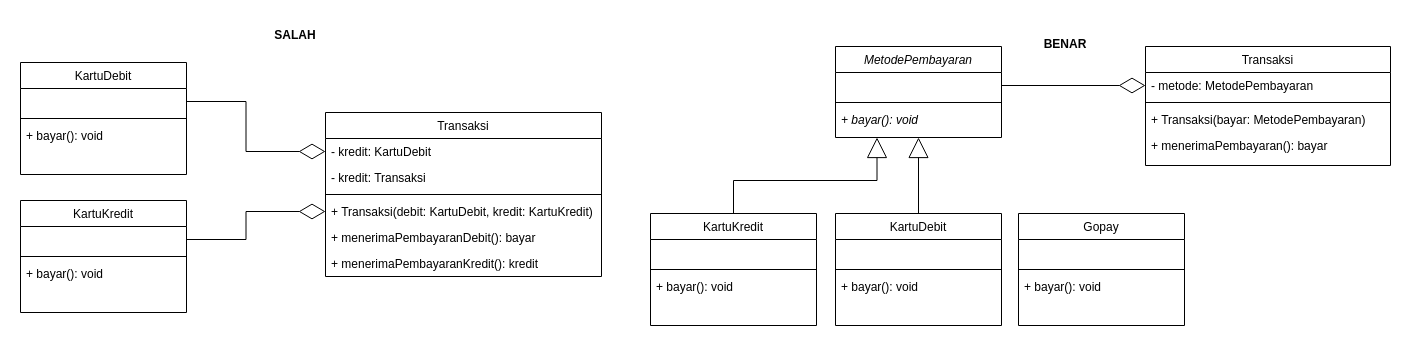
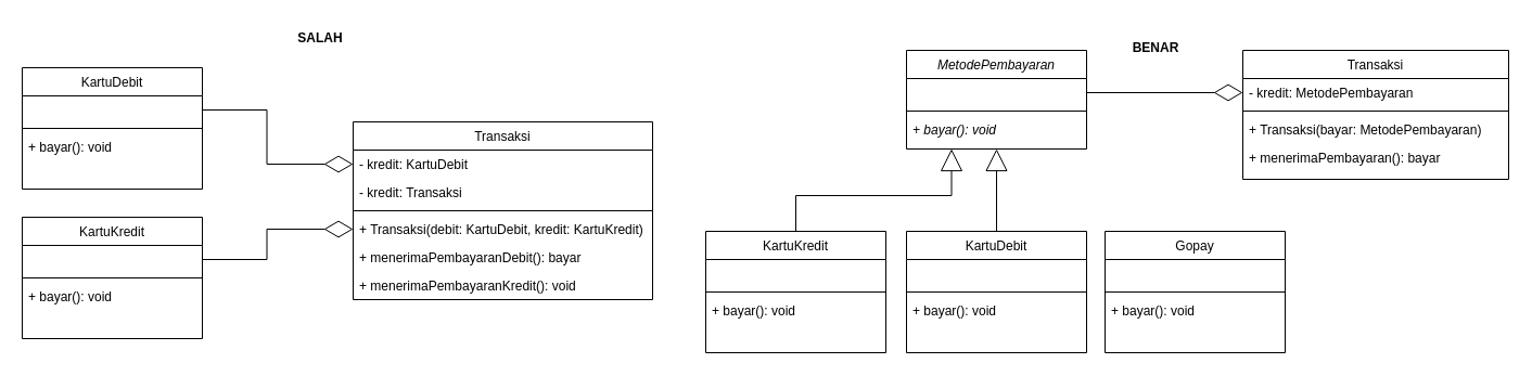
  <mxCell id="0" />
  <mxCell id="1" parent="0" />
  <mxCell id="2" value="Transaksi" style="swimlane;fontStyle=0;align=center;verticalAlign=top;childLayout=stackLayout;horizontal=1;startSize=26;horizontalStack=0;resizeParent=1;resizeLast=0;collapsible=1;marginBottom=0;rounded=0;shadow=0;strokeWidth=1;" parent="1" vertex="1"><mxGeometry x="325" y="112" width="276" height="164" as="geometry"><mxRectangle x="130" y="380" width="160" height="26" as="alternateBounds" /></mxGeometry></mxCell>
  <mxCell id="3" value="- kredit: KartuDebit" style="text;align=left;verticalAlign=top;spacingLeft=4;spacingRight=4;overflow=hidden;rotatable=0;points=[[0,0.5],[1,0.5]];portConstraint=eastwest;" parent="2" vertex="1"><mxGeometry y="26" width="276" height="26" as="geometry" /></mxCell>
  <mxCell id="4" value="- kredit: Transaksi" style="text;align=left;verticalAlign=top;spacingLeft=4;spacingRight=4;overflow=hidden;rotatable=0;points=[[0,0.5],[1,0.5]];portConstraint=eastwest;rounded=0;shadow=0;html=0;" parent="2" vertex="1"><mxGeometry y="52" width="276" height="26" as="geometry" /></mxCell>
  <mxCell id="5" value="" style="line;html=1;strokeWidth=1;align=left;verticalAlign=middle;spacingTop=-1;spacingLeft=3;spacingRight=3;rotatable=0;labelPosition=right;points=[];portConstraint=eastwest;" parent="2" vertex="1"><mxGeometry y="78" width="276" height="8" as="geometry" /></mxCell>
  <mxCell id="6" value="+ Transaksi(debit: KartuDebit, kredit: KartuKredit)" style="text;align=left;verticalAlign=top;spacingLeft=4;spacingRight=4;overflow=hidden;rotatable=0;points=[[0,0.5],[1,0.5]];portConstraint=eastwest;fontStyle=0" parent="2" vertex="1"><mxGeometry y="86" width="276" height="26" as="geometry" /></mxCell>
  <mxCell id="7" value="+ menerimaPembayaranDebit(): bayar" style="text;align=left;verticalAlign=top;spacingLeft=4;spacingRight=4;overflow=hidden;rotatable=0;points=[[0,0.5],[1,0.5]];portConstraint=eastwest;" parent="2" vertex="1"><mxGeometry y="112" width="276" height="26" as="geometry" /></mxCell>
- <mxCell id="8" value="+ menerimaPembayaranKredit(): kredit" style="text;align=left;verticalAlign=top;spacingLeft=4;spacingRight=4;overflow=hidden;rotatable=0;points=[[0,0.5],[1,0.5]];portConstraint=eastwest;" vertex="1" parent="2"><mxGeometry y="138" width="276" height="26" as="geometry" /></mxCell>
+ <mxCell id="8" value="+ menerimaPembayaranKredit(): void" style="text;align=left;verticalAlign=top;spacingLeft=4;spacingRight=4;overflow=hidden;rotatable=0;points=[[0,0.5],[1,0.5]];portConstraint=eastwest;" vertex="1" parent="2"><mxGeometry y="138" width="276" height="26" as="geometry" /></mxCell>
  <mxCell id="9" value="KartuDebit" style="swimlane;fontStyle=0;align=center;verticalAlign=top;childLayout=stackLayout;horizontal=1;startSize=26;horizontalStack=0;resizeParent=1;resizeLast=0;collapsible=1;marginBottom=0;rounded=0;shadow=0;strokeWidth=1;" vertex="1" parent="1"><mxGeometry x="20" y="62" width="166" height="112" as="geometry"><mxRectangle x="130" y="380" width="160" height="26" as="alternateBounds" /></mxGeometry></mxCell>
  <mxCell id="10" value=" " style="text;align=left;verticalAlign=top;spacingLeft=4;spacingRight=4;overflow=hidden;rotatable=0;points=[[0,0.5],[1,0.5]];portConstraint=eastwest;rounded=0;shadow=0;html=0;" vertex="1" parent="9"><mxGeometry y="26" width="166" height="26" as="geometry" /></mxCell>
  <mxCell id="11" value="" style="line;html=1;strokeWidth=1;align=left;verticalAlign=middle;spacingTop=-1;spacingLeft=3;spacingRight=3;rotatable=0;labelPosition=right;points=[];portConstraint=eastwest;" vertex="1" parent="9"><mxGeometry y="52" width="166" height="8" as="geometry" /></mxCell>
  <mxCell id="12" value="+ bayar(): void" style="text;align=left;verticalAlign=top;spacingLeft=4;spacingRight=4;overflow=hidden;rotatable=0;points=[[0,0.5],[1,0.5]];portConstraint=eastwest;" vertex="1" parent="9"><mxGeometry y="60" width="166" height="26" as="geometry" /></mxCell>
  <mxCell id="13" value="KartuKredit" style="swimlane;fontStyle=0;align=center;verticalAlign=top;childLayout=stackLayout;horizontal=1;startSize=26;horizontalStack=0;resizeParent=1;resizeLast=0;collapsible=1;marginBottom=0;rounded=0;shadow=0;strokeWidth=1;" vertex="1" parent="1"><mxGeometry x="20" y="200" width="166" height="112" as="geometry"><mxRectangle x="130" y="380" width="160" height="26" as="alternateBounds" /></mxGeometry></mxCell>
  <mxCell id="14" value=" " style="text;align=left;verticalAlign=top;spacingLeft=4;spacingRight=4;overflow=hidden;rotatable=0;points=[[0,0.5],[1,0.5]];portConstraint=eastwest;rounded=0;shadow=0;html=0;" vertex="1" parent="13"><mxGeometry y="26" width="166" height="26" as="geometry" /></mxCell>
  <mxCell id="15" value="" style="line;html=1;strokeWidth=1;align=left;verticalAlign=middle;spacingTop=-1;spacingLeft=3;spacingRight=3;rotatable=0;labelPosition=right;points=[];portConstraint=eastwest;" vertex="1" parent="13"><mxGeometry y="52" width="166" height="8" as="geometry" /></mxCell>
  <mxCell id="16" value="+ bayar(): void" style="text;align=left;verticalAlign=top;spacingLeft=4;spacingRight=4;overflow=hidden;rotatable=0;points=[[0,0.5],[1,0.5]];portConstraint=eastwest;" vertex="1" parent="13"><mxGeometry y="60" width="166" height="26" as="geometry" /></mxCell>
  <mxCell id="17" style="edgeStyle=orthogonalEdgeStyle;rounded=0;orthogonalLoop=1;jettySize=auto;html=1;exitX=1;exitY=0.5;exitDx=0;exitDy=0;entryX=0;entryY=0.5;entryDx=0;entryDy=0;endArrow=diamondThin;endFill=0;endSize=24;" edge="1" parent="1" source="10" target="3"><mxGeometry relative="1" as="geometry" /></mxCell>
  <mxCell id="18" style="edgeStyle=orthogonalEdgeStyle;rounded=0;orthogonalLoop=1;jettySize=auto;html=1;exitX=1;exitY=0.5;exitDx=0;exitDy=0;entryX=0;entryY=0.5;entryDx=0;entryDy=0;endArrow=diamondThin;endFill=0;endSize=24;" edge="1" parent="1" source="14" target="6"><mxGeometry relative="1" as="geometry" /></mxCell>
  <mxCell id="19" value="&lt;b&gt;SALAH&lt;/b&gt;" style="text;html=1;strokeColor=none;fillColor=none;align=center;verticalAlign=middle;whiteSpace=wrap;rounded=0;" vertex="1" parent="1"><mxGeometry x="265" y="20" width="60" height="30" as="geometry" /></mxCell>
  <mxCell id="20" value="Transaksi" style="swimlane;fontStyle=0;align=center;verticalAlign=top;childLayout=stackLayout;horizontal=1;startSize=26;horizontalStack=0;resizeParent=1;resizeLast=0;collapsible=1;marginBottom=0;rounded=0;shadow=0;strokeWidth=1;" vertex="1" parent="1"><mxGeometry x="1145" y="46" width="245" height="119" as="geometry"><mxRectangle x="130" y="380" width="160" height="26" as="alternateBounds" /></mxGeometry></mxCell>
- <mxCell id="21" value="- metode: MetodePembayaran" style="text;align=left;verticalAlign=top;spacingLeft=4;spacingRight=4;overflow=hidden;rotatable=0;points=[[0,0.5],[1,0.5]];portConstraint=eastwest;" vertex="1" parent="20"><mxGeometry y="26" width="245" height="26" as="geometry" /></mxCell>
+ <mxCell id="21" value="- kredit: MetodePembayaran" style="text;align=left;verticalAlign=top;spacingLeft=4;spacingRight=4;overflow=hidden;rotatable=0;points=[[0,0.5],[1,0.5]];portConstraint=eastwest;" vertex="1" parent="20"><mxGeometry y="26" width="245" height="26" as="geometry" /></mxCell>
  <mxCell id="22" value="" style="line;html=1;strokeWidth=1;align=left;verticalAlign=middle;spacingTop=-1;spacingLeft=3;spacingRight=3;rotatable=0;labelPosition=right;points=[];portConstraint=eastwest;" vertex="1" parent="20"><mxGeometry y="52" width="245" height="8" as="geometry" /></mxCell>
  <mxCell id="23" value="+ Transaksi(bayar: MetodePembayaran)" style="text;align=left;verticalAlign=top;spacingLeft=4;spacingRight=4;overflow=hidden;rotatable=0;points=[[0,0.5],[1,0.5]];portConstraint=eastwest;fontStyle=0" vertex="1" parent="20"><mxGeometry y="60" width="245" height="26" as="geometry" /></mxCell>
  <mxCell id="24" value="+ menerimaPembayaran(): bayar" style="text;align=left;verticalAlign=top;spacingLeft=4;spacingRight=4;overflow=hidden;rotatable=0;points=[[0,0.5],[1,0.5]];portConstraint=eastwest;" vertex="1" parent="20"><mxGeometry y="86" width="245" height="26" as="geometry" /></mxCell>
  <mxCell id="25" style="edgeStyle=orthogonalEdgeStyle;rounded=0;orthogonalLoop=1;jettySize=auto;html=1;exitX=0.5;exitY=0;exitDx=0;exitDy=0;entryX=0.5;entryY=1;entryDx=0;entryDy=0;endArrow=block;endFill=0;endSize=18;" edge="1" parent="1" source="26" target="36"><mxGeometry relative="1" as="geometry" /></mxCell>
  <mxCell id="26" value="KartuDebit" style="swimlane;fontStyle=0;align=center;verticalAlign=top;childLayout=stackLayout;horizontal=1;startSize=26;horizontalStack=0;resizeParent=1;resizeLast=0;collapsible=1;marginBottom=0;rounded=0;shadow=0;strokeWidth=1;" vertex="1" parent="1"><mxGeometry x="835" y="213" width="166" height="112" as="geometry"><mxRectangle x="130" y="380" width="160" height="26" as="alternateBounds" /></mxGeometry></mxCell>
  <mxCell id="27" value=" " style="text;align=left;verticalAlign=top;spacingLeft=4;spacingRight=4;overflow=hidden;rotatable=0;points=[[0,0.5],[1,0.5]];portConstraint=eastwest;rounded=0;shadow=0;html=0;" vertex="1" parent="26"><mxGeometry y="26" width="166" height="26" as="geometry" /></mxCell>
  <mxCell id="28" value="" style="line;html=1;strokeWidth=1;align=left;verticalAlign=middle;spacingTop=-1;spacingLeft=3;spacingRight=3;rotatable=0;labelPosition=right;points=[];portConstraint=eastwest;" vertex="1" parent="26"><mxGeometry y="52" width="166" height="8" as="geometry" /></mxCell>
  <mxCell id="29" value="+ bayar(): void" style="text;align=left;verticalAlign=top;spacingLeft=4;spacingRight=4;overflow=hidden;rotatable=0;points=[[0,0.5],[1,0.5]];portConstraint=eastwest;" vertex="1" parent="26"><mxGeometry y="60" width="166" height="26" as="geometry" /></mxCell>
  <mxCell id="30" style="edgeStyle=orthogonalEdgeStyle;rounded=0;orthogonalLoop=1;jettySize=auto;html=1;exitX=0.5;exitY=0;exitDx=0;exitDy=0;entryX=0.25;entryY=1;entryDx=0;entryDy=0;endArrow=block;endFill=0;endSize=18;" edge="1" parent="1" source="31" target="36"><mxGeometry relative="1" as="geometry" /></mxCell>
  <mxCell id="31" value="KartuKredit" style="swimlane;fontStyle=0;align=center;verticalAlign=top;childLayout=stackLayout;horizontal=1;startSize=26;horizontalStack=0;resizeParent=1;resizeLast=0;collapsible=1;marginBottom=0;rounded=0;shadow=0;strokeWidth=1;" vertex="1" parent="1"><mxGeometry x="650" y="213" width="166" height="112" as="geometry"><mxRectangle x="130" y="380" width="160" height="26" as="alternateBounds" /></mxGeometry></mxCell>
  <mxCell id="32" value=" " style="text;align=left;verticalAlign=top;spacingLeft=4;spacingRight=4;overflow=hidden;rotatable=0;points=[[0,0.5],[1,0.5]];portConstraint=eastwest;rounded=0;shadow=0;html=0;" vertex="1" parent="31"><mxGeometry y="26" width="166" height="26" as="geometry" /></mxCell>
  <mxCell id="33" value="" style="line;html=1;strokeWidth=1;align=left;verticalAlign=middle;spacingTop=-1;spacingLeft=3;spacingRight=3;rotatable=0;labelPosition=right;points=[];portConstraint=eastwest;" vertex="1" parent="31"><mxGeometry y="52" width="166" height="8" as="geometry" /></mxCell>
  <mxCell id="34" value="+ bayar(): void" style="text;align=left;verticalAlign=top;spacingLeft=4;spacingRight=4;overflow=hidden;rotatable=0;points=[[0,0.5],[1,0.5]];portConstraint=eastwest;" vertex="1" parent="31"><mxGeometry y="60" width="166" height="26" as="geometry" /></mxCell>
  <mxCell id="35" value="&lt;b&gt;BENAR&lt;/b&gt;" style="text;html=1;strokeColor=none;fillColor=none;align=center;verticalAlign=middle;whiteSpace=wrap;rounded=0;" vertex="1" parent="1"><mxGeometry x="1035" y="29" width="60" height="30" as="geometry" /></mxCell>
  <mxCell id="36" value="MetodePembayaran" style="swimlane;fontStyle=2;align=center;verticalAlign=top;childLayout=stackLayout;horizontal=1;startSize=26;horizontalStack=0;resizeParent=1;resizeLast=0;collapsible=1;marginBottom=0;rounded=0;shadow=0;strokeWidth=1;" vertex="1" parent="1"><mxGeometry x="835" y="46" width="166" height="91" as="geometry"><mxRectangle x="130" y="380" width="160" height="26" as="alternateBounds" /></mxGeometry></mxCell>
  <mxCell id="37" value=" " style="text;align=left;verticalAlign=top;spacingLeft=4;spacingRight=4;overflow=hidden;rotatable=0;points=[[0,0.5],[1,0.5]];portConstraint=eastwest;rounded=0;shadow=0;html=0;" vertex="1" parent="36"><mxGeometry y="26" width="166" height="26" as="geometry" /></mxCell>
  <mxCell id="38" value="" style="line;html=1;strokeWidth=1;align=left;verticalAlign=middle;spacingTop=-1;spacingLeft=3;spacingRight=3;rotatable=0;labelPosition=right;points=[];portConstraint=eastwest;" vertex="1" parent="36"><mxGeometry y="52" width="166" height="8" as="geometry" /></mxCell>
  <mxCell id="39" value="+ bayar(): void" style="text;align=left;verticalAlign=top;spacingLeft=4;spacingRight=4;overflow=hidden;rotatable=0;points=[[0,0.5],[1,0.5]];portConstraint=eastwest;fontStyle=2" vertex="1" parent="36"><mxGeometry y="60" width="166" height="26" as="geometry" /></mxCell>
  <mxCell id="40" style="edgeStyle=orthogonalEdgeStyle;rounded=0;orthogonalLoop=1;jettySize=auto;html=1;exitX=1;exitY=0.5;exitDx=0;exitDy=0;entryX=0;entryY=0.5;entryDx=0;entryDy=0;endArrow=diamondThin;endFill=0;endSize=24;" edge="1" parent="1" source="37" target="21"><mxGeometry relative="1" as="geometry" /></mxCell>
  <mxCell id="41" value="Gopay" style="swimlane;fontStyle=0;align=center;verticalAlign=top;childLayout=stackLayout;horizontal=1;startSize=26;horizontalStack=0;resizeParent=1;resizeLast=0;collapsible=1;marginBottom=0;rounded=0;shadow=0;strokeWidth=1;" vertex="1" parent="1"><mxGeometry x="1018" y="213" width="166" height="112" as="geometry"><mxRectangle x="130" y="380" width="160" height="26" as="alternateBounds" /></mxGeometry></mxCell>
  <mxCell id="42" value=" " style="text;align=left;verticalAlign=top;spacingLeft=4;spacingRight=4;overflow=hidden;rotatable=0;points=[[0,0.5],[1,0.5]];portConstraint=eastwest;rounded=0;shadow=0;html=0;" vertex="1" parent="41"><mxGeometry y="26" width="166" height="26" as="geometry" /></mxCell>
  <mxCell id="43" value="" style="line;html=1;strokeWidth=1;align=left;verticalAlign=middle;spacingTop=-1;spacingLeft=3;spacingRight=3;rotatable=0;labelPosition=right;points=[];portConstraint=eastwest;" vertex="1" parent="41"><mxGeometry y="52" width="166" height="8" as="geometry" /></mxCell>
  <mxCell id="44" value="+ bayar(): void" style="text;align=left;verticalAlign=top;spacingLeft=4;spacingRight=4;overflow=hidden;rotatable=0;points=[[0,0.5],[1,0.5]];portConstraint=eastwest;" vertex="1" parent="41"><mxGeometry y="60" width="166" height="26" as="geometry" /></mxCell>
